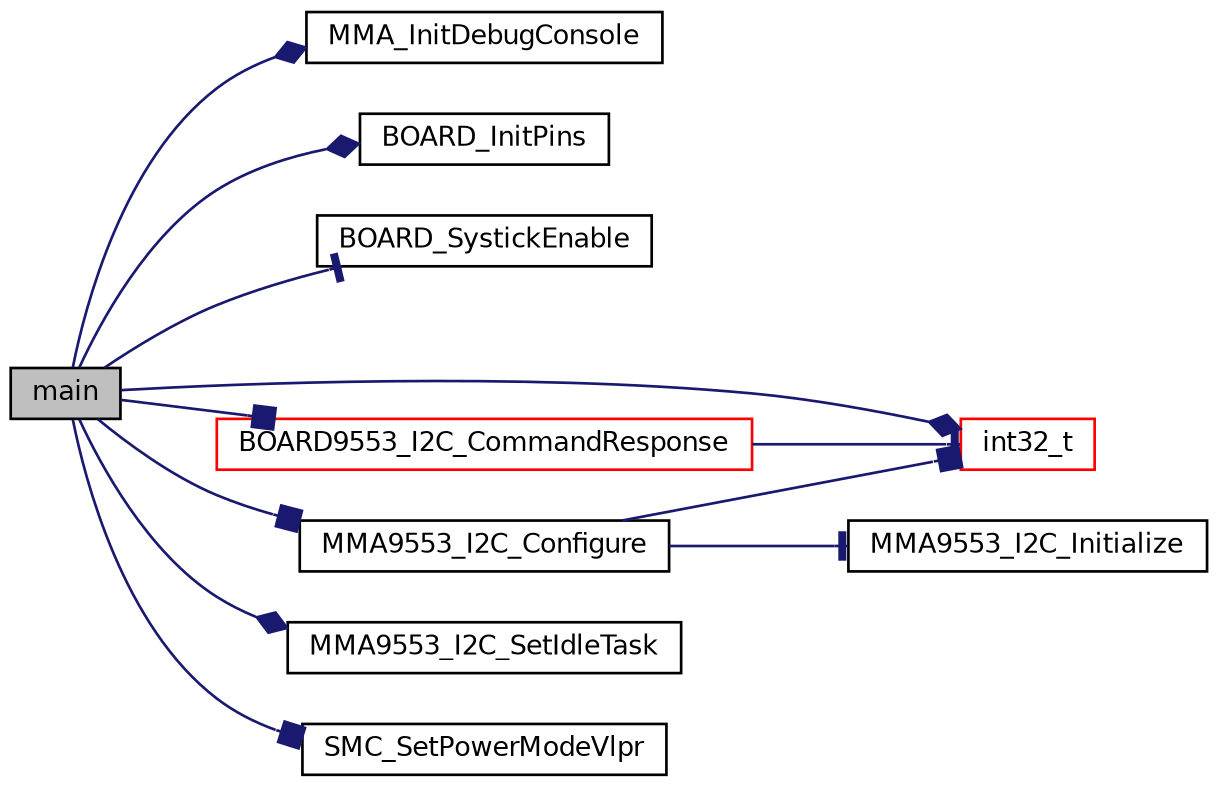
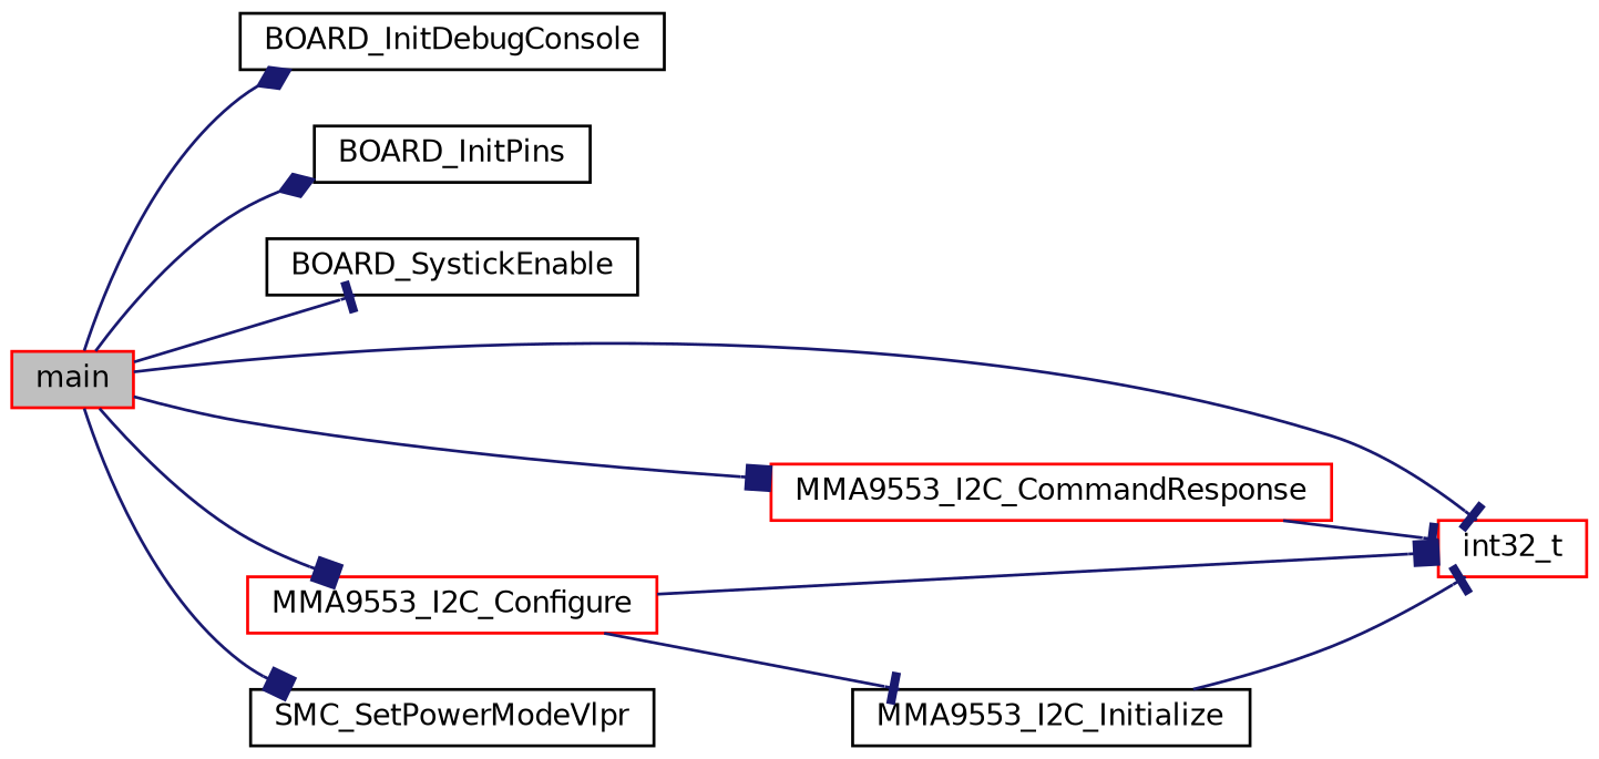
  digraph {
    rankdir=LR
    node [color=black fillcolor=white fontname=Helvetica fontsize=10 shape=record style=filled]
    edge [arrowhead=tee color=midnightblue fontname=Helvetica fontsize=10 labelfontname=Helvetica labelfontsize=10 style=solid]
-   n1 [fillcolor=grey75 fontcolor=black height=0.2 label=main width=0.4]
-   n2 [height=0.2 label=MMA_InitDebugConsole width=0.4]
+   n1 [color=red fillcolor=grey75 fontcolor=black height=0.2 label=main width=0.4]
+   n2 [height=0.2 label=BOARD_InitDebugConsole width=0.4]
    n3 [height=0.2 label=BOARD_InitPins width=0.4]
    n4 [height=0.2 label=BOARD_SystickEnable width=0.4]
    n5 [color=red height=0.2 label=int32_t width=0.4]
-   n6 [color=red height=0.2 label=BOARD9553_I2C_CommandResponse width=0.4]
-   n7 [height=0.2 label=MMA9553_I2C_Configure width=0.4]
-   n8 [height=0.2 label=MMA9553_I2C_SetIdleTask width=0.4]
+   n6 [color=red height=0.2 label=MMA9553_I2C_CommandResponse width=0.4]
+   n7 [color=red height=0.2 label=MMA9553_I2C_Configure width=0.4]
    n9 [height=0.2 label=SMC_SetPowerModeVlpr width=0.4]
    n10 [height=0.2 label=MMA9553_I2C_Initialize width=0.4]
    n1 -> n2 [arrowhead=diamond]
    n1 -> n3 [arrowhead=diamond]
    n1 -> n4
-   n1 -> n5 [arrowhead=diamond]
+   n1 -> n5
    n1 -> n6 [arrowhead=box]
    n1 -> n7 [arrowhead=box]
-   n1 -> n8 [arrowhead=diamond]
    n1 -> n9 [arrowhead=box]
    n6 -> n5
    n7 -> n5 [arrowhead=box]
    n7 -> n10
+   n10 -> n5
  }
